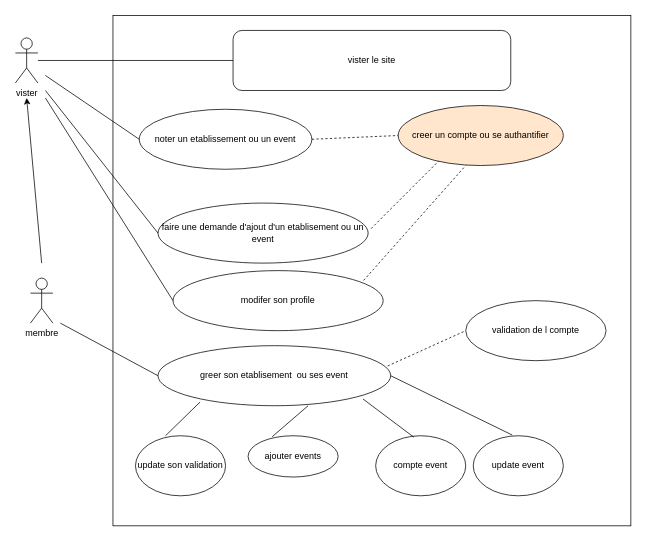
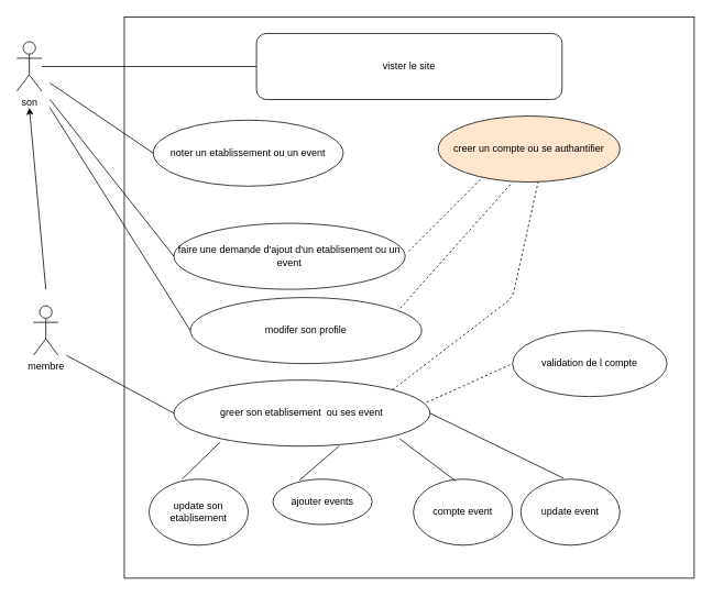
  <mxCell id="0" />
  <mxCell id="1" parent="0" />
  <mxCell id="2" value="" style="rounded=0;whiteSpace=wrap;html=1;" vertex="1" parent="1"><mxGeometry x="150" y="20" width="690" height="680" as="geometry" /></mxCell>
- <mxCell id="3" value="vister" style="shape=umlActor;verticalLabelPosition=bottom;verticalAlign=top;html=1;outlineConnect=0;" vertex="1" parent="1"><mxGeometry x="20" y="50" width="30" height="60" as="geometry" /></mxCell>
+ <mxCell id="3" value="son" style="shape=umlActor;verticalLabelPosition=bottom;verticalAlign=top;html=1;outlineConnect=0;" vertex="1" parent="1"><mxGeometry x="20" y="50" width="30" height="60" as="geometry" /></mxCell>
  <mxCell id="4" value="vister le site" style="whiteSpace=wrap;html=1;rounded=1;" vertex="1" parent="1"><mxGeometry x="310" y="40" width="370" height="80" as="geometry" /></mxCell>
  <mxCell id="5" value="creer un compte ou se authantifier" style="ellipse;whiteSpace=wrap;html=1;fillColor=#ffe6cc;" vertex="1" parent="1"><mxGeometry x="530" y="140" width="220" height="80" as="geometry" /></mxCell>
  <mxCell id="6" value="" style="endArrow=none;html=1;entryX=0;entryY=0.5;entryDx=0;entryDy=0;" edge="1" parent="1" source="3" target="4"><mxGeometry width="50" height="50" relative="1" as="geometry"><mxPoint x="370" y="160" as="sourcePoint" /><mxPoint x="420" y="110" as="targetPoint" /></mxGeometry></mxCell>
  <mxCell id="7" value="noter un etablissement ou un event" style="ellipse;whiteSpace=wrap;html=1;" vertex="1" parent="1"><mxGeometry x="185" y="145" width="230" height="80" as="geometry" /></mxCell>
  <mxCell id="8" value="" style="endArrow=none;html=1;exitX=0;exitY=0.5;exitDx=0;exitDy=0;" edge="1" parent="1" source="7"><mxGeometry width="50" height="50" relative="1" as="geometry"><mxPoint x="370" y="160" as="sourcePoint" /><mxPoint x="60" y="100" as="targetPoint" /></mxGeometry></mxCell>
- <mxCell id="9" value="" style="endArrow=none;dashed=1;html=1;entryX=0;entryY=0.5;entryDx=0;entryDy=0;exitX=1;exitY=0.5;exitDx=0;exitDy=0;" edge="1" parent="1" source="7" target="5"><mxGeometry width="50" height="50" relative="1" as="geometry"><mxPoint x="370" y="160" as="sourcePoint" /><mxPoint x="420" y="110" as="targetPoint" /></mxGeometry></mxCell>
  <mxCell id="10" value="faire une demande d'ajout d'un etablisement ou un event" style="ellipse;whiteSpace=wrap;html=1;" vertex="1" parent="1"><mxGeometry x="210" y="270" width="280" height="80" as="geometry" /></mxCell>
  <mxCell id="11" value="" style="endArrow=none;html=1;entryX=0;entryY=0.5;entryDx=0;entryDy=0;" edge="1" parent="1" target="10"><mxGeometry width="50" height="50" relative="1" as="geometry"><mxPoint x="60" y="120" as="sourcePoint" /><mxPoint x="420" y="110" as="targetPoint" /></mxGeometry></mxCell>
  <mxCell id="12" value="" style="endArrow=none;dashed=1;html=1;entryX=0.245;entryY=0.925;entryDx=0;entryDy=0;entryPerimeter=0;exitX=1.014;exitY=0.425;exitDx=0;exitDy=0;exitPerimeter=0;" edge="1" parent="1" source="10" target="5"><mxGeometry width="50" height="50" relative="1" as="geometry"><mxPoint x="370" y="160" as="sourcePoint" /><mxPoint x="420" y="110" as="targetPoint" /></mxGeometry></mxCell>
  <mxCell id="13" value="membre" style="shape=umlActor;verticalLabelPosition=bottom;verticalAlign=top;html=1;outlineConnect=0;" vertex="1" parent="1"><mxGeometry x="40" y="370" width="30" height="60" as="geometry" /></mxCell>
  <mxCell id="14" value="" style="endArrow=classic;html=1;" edge="1" parent="1"><mxGeometry width="50" height="50" relative="1" as="geometry"><mxPoint x="55" y="350" as="sourcePoint" /><mxPoint x="35" y="130" as="targetPoint" /></mxGeometry></mxCell>
  <mxCell id="15" value="greer son etablisement&amp;nbsp; ou ses event" style="ellipse;whiteSpace=wrap;html=1;" vertex="1" parent="1"><mxGeometry x="210" y="460" width="310" height="80" as="geometry" /></mxCell>
  <mxCell id="16" value="modifer son profile" style="ellipse;whiteSpace=wrap;html=1;" vertex="1" parent="1"><mxGeometry x="230" y="360" width="280" height="80" as="geometry" /></mxCell>
  <mxCell id="17" value="" style="endArrow=none;html=1;exitX=0;exitY=0.5;exitDx=0;exitDy=0;" edge="1" parent="1" source="16"><mxGeometry width="50" height="50" relative="1" as="geometry"><mxPoint x="370" y="310" as="sourcePoint" /><mxPoint x="60" y="130" as="targetPoint" /></mxGeometry></mxCell>
  <mxCell id="18" value="" style="endArrow=none;html=1;exitX=0;exitY=0.5;exitDx=0;exitDy=0;" edge="1" parent="1" source="15"><mxGeometry width="50" height="50" relative="1" as="geometry"><mxPoint x="370" y="310" as="sourcePoint" /><mxPoint x="80" y="430" as="targetPoint" /></mxGeometry></mxCell>
  <mxCell id="19" value="" style="endArrow=none;dashed=1;html=1;entryX=0.409;entryY=1;entryDx=0;entryDy=0;entryPerimeter=0;exitX=0.907;exitY=0.163;exitDx=0;exitDy=0;exitPerimeter=0;" edge="1" parent="1" source="16" target="5"><mxGeometry width="50" height="50" relative="1" as="geometry"><mxPoint x="370" y="310" as="sourcePoint" /><mxPoint x="420" y="260" as="targetPoint" /></mxGeometry></mxCell>
- <mxCell id="21" value="update son validation" style="ellipse;whiteSpace=wrap;html=1;" vertex="1" parent="1"><mxGeometry x="180" y="580" width="120" height="80" as="geometry" /></mxCell>
+ <mxCell id="20" value="" style="endArrow=none;dashed=1;html=1;entryX=0.55;entryY=1;entryDx=0;entryDy=0;entryPerimeter=0;exitX=1;exitY=0;exitDx=0;exitDy=0;" edge="1" parent="1" source="15" target="5"><mxGeometry width="50" height="50" relative="1" as="geometry"><mxPoint x="370" y="310" as="sourcePoint" /><mxPoint x="420" y="260" as="targetPoint" /><Array as="points"><mxPoint x="620" y="360" /></Array></mxGeometry></mxCell>
+ <mxCell id="21" value="update son etablisement" style="ellipse;whiteSpace=wrap;html=1;" vertex="1" parent="1"><mxGeometry x="180" y="580" width="120" height="80" as="geometry" /></mxCell>
  <mxCell id="22" value="ajouter events" style="ellipse;whiteSpace=wrap;html=1;" vertex="1" parent="1"><mxGeometry x="330" y="580" width="120" height="55" as="geometry" /></mxCell>
  <mxCell id="23" value="compte event" style="ellipse;whiteSpace=wrap;html=1;" vertex="1" parent="1"><mxGeometry x="500" y="580" width="120" height="80" as="geometry" /></mxCell>
  <mxCell id="24" value="update event" style="ellipse;whiteSpace=wrap;html=1;" vertex="1" parent="1"><mxGeometry x="630" y="580" width="120" height="80" as="geometry" /></mxCell>
  <mxCell id="25" value="" style="endArrow=none;html=1;entryX=0.181;entryY=0.938;entryDx=0;entryDy=0;entryPerimeter=0;" edge="1" parent="1" target="15"><mxGeometry width="50" height="50" relative="1" as="geometry"><mxPoint x="220" y="580" as="sourcePoint" /><mxPoint x="270" y="530" as="targetPoint" /></mxGeometry></mxCell>
  <mxCell id="26" value="" style="endArrow=none;html=1;exitX=0.267;exitY=0.025;exitDx=0;exitDy=0;exitPerimeter=0;" edge="1" parent="1" source="22"><mxGeometry width="50" height="50" relative="1" as="geometry"><mxPoint x="360" y="590" as="sourcePoint" /><mxPoint x="410" y="540" as="targetPoint" /></mxGeometry></mxCell>
  <mxCell id="27" value="" style="endArrow=none;html=1;exitX=0.425;exitY=0.025;exitDx=0;exitDy=0;exitPerimeter=0;entryX=0.881;entryY=0.888;entryDx=0;entryDy=0;entryPerimeter=0;" edge="1" parent="1" source="23" target="15"><mxGeometry width="50" height="50" relative="1" as="geometry"><mxPoint x="480" y="580" as="sourcePoint" /><mxPoint x="530" y="530" as="targetPoint" /></mxGeometry></mxCell>
  <mxCell id="28" value="" style="endArrow=none;html=1;entryX=0.433;entryY=-0.012;entryDx=0;entryDy=0;entryPerimeter=0;exitX=1;exitY=0.5;exitDx=0;exitDy=0;" edge="1" parent="1" source="15" target="24"><mxGeometry width="50" height="50" relative="1" as="geometry"><mxPoint x="370" y="490" as="sourcePoint" /><mxPoint x="420" y="440" as="targetPoint" /></mxGeometry></mxCell>
  <mxCell id="29" value="validation de l compte" style="ellipse;whiteSpace=wrap;html=1;" vertex="1" parent="1"><mxGeometry x="620" y="400" width="187" height="80" as="geometry" /></mxCell>
  <mxCell id="30" value="" style="endArrow=none;dashed=1;html=1;entryX=0;entryY=0.5;entryDx=0;entryDy=0;exitX=0.987;exitY=0.338;exitDx=0;exitDy=0;exitPerimeter=0;" edge="1" parent="1" source="15" target="29"><mxGeometry width="50" height="50" relative="1" as="geometry"><mxPoint x="420" y="490" as="sourcePoint" /><mxPoint x="470" y="440" as="targetPoint" /></mxGeometry></mxCell>
